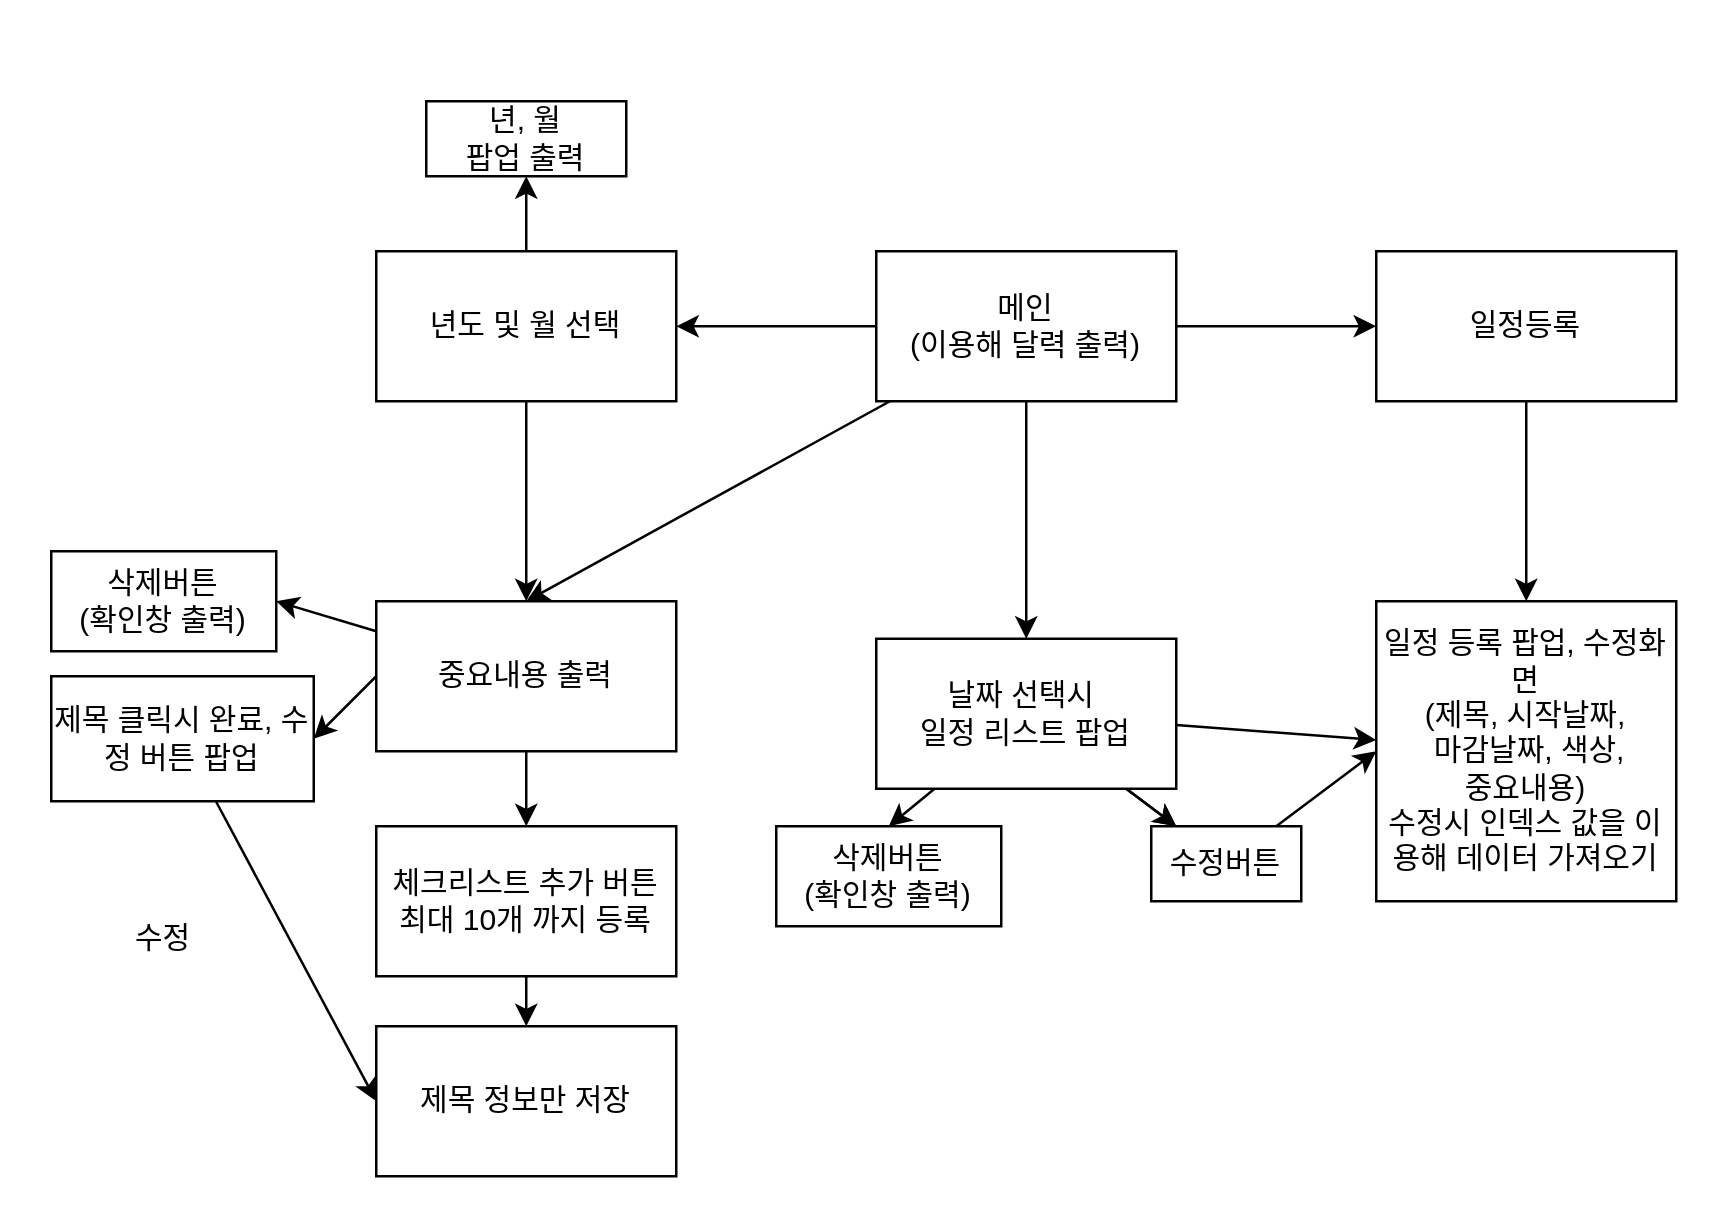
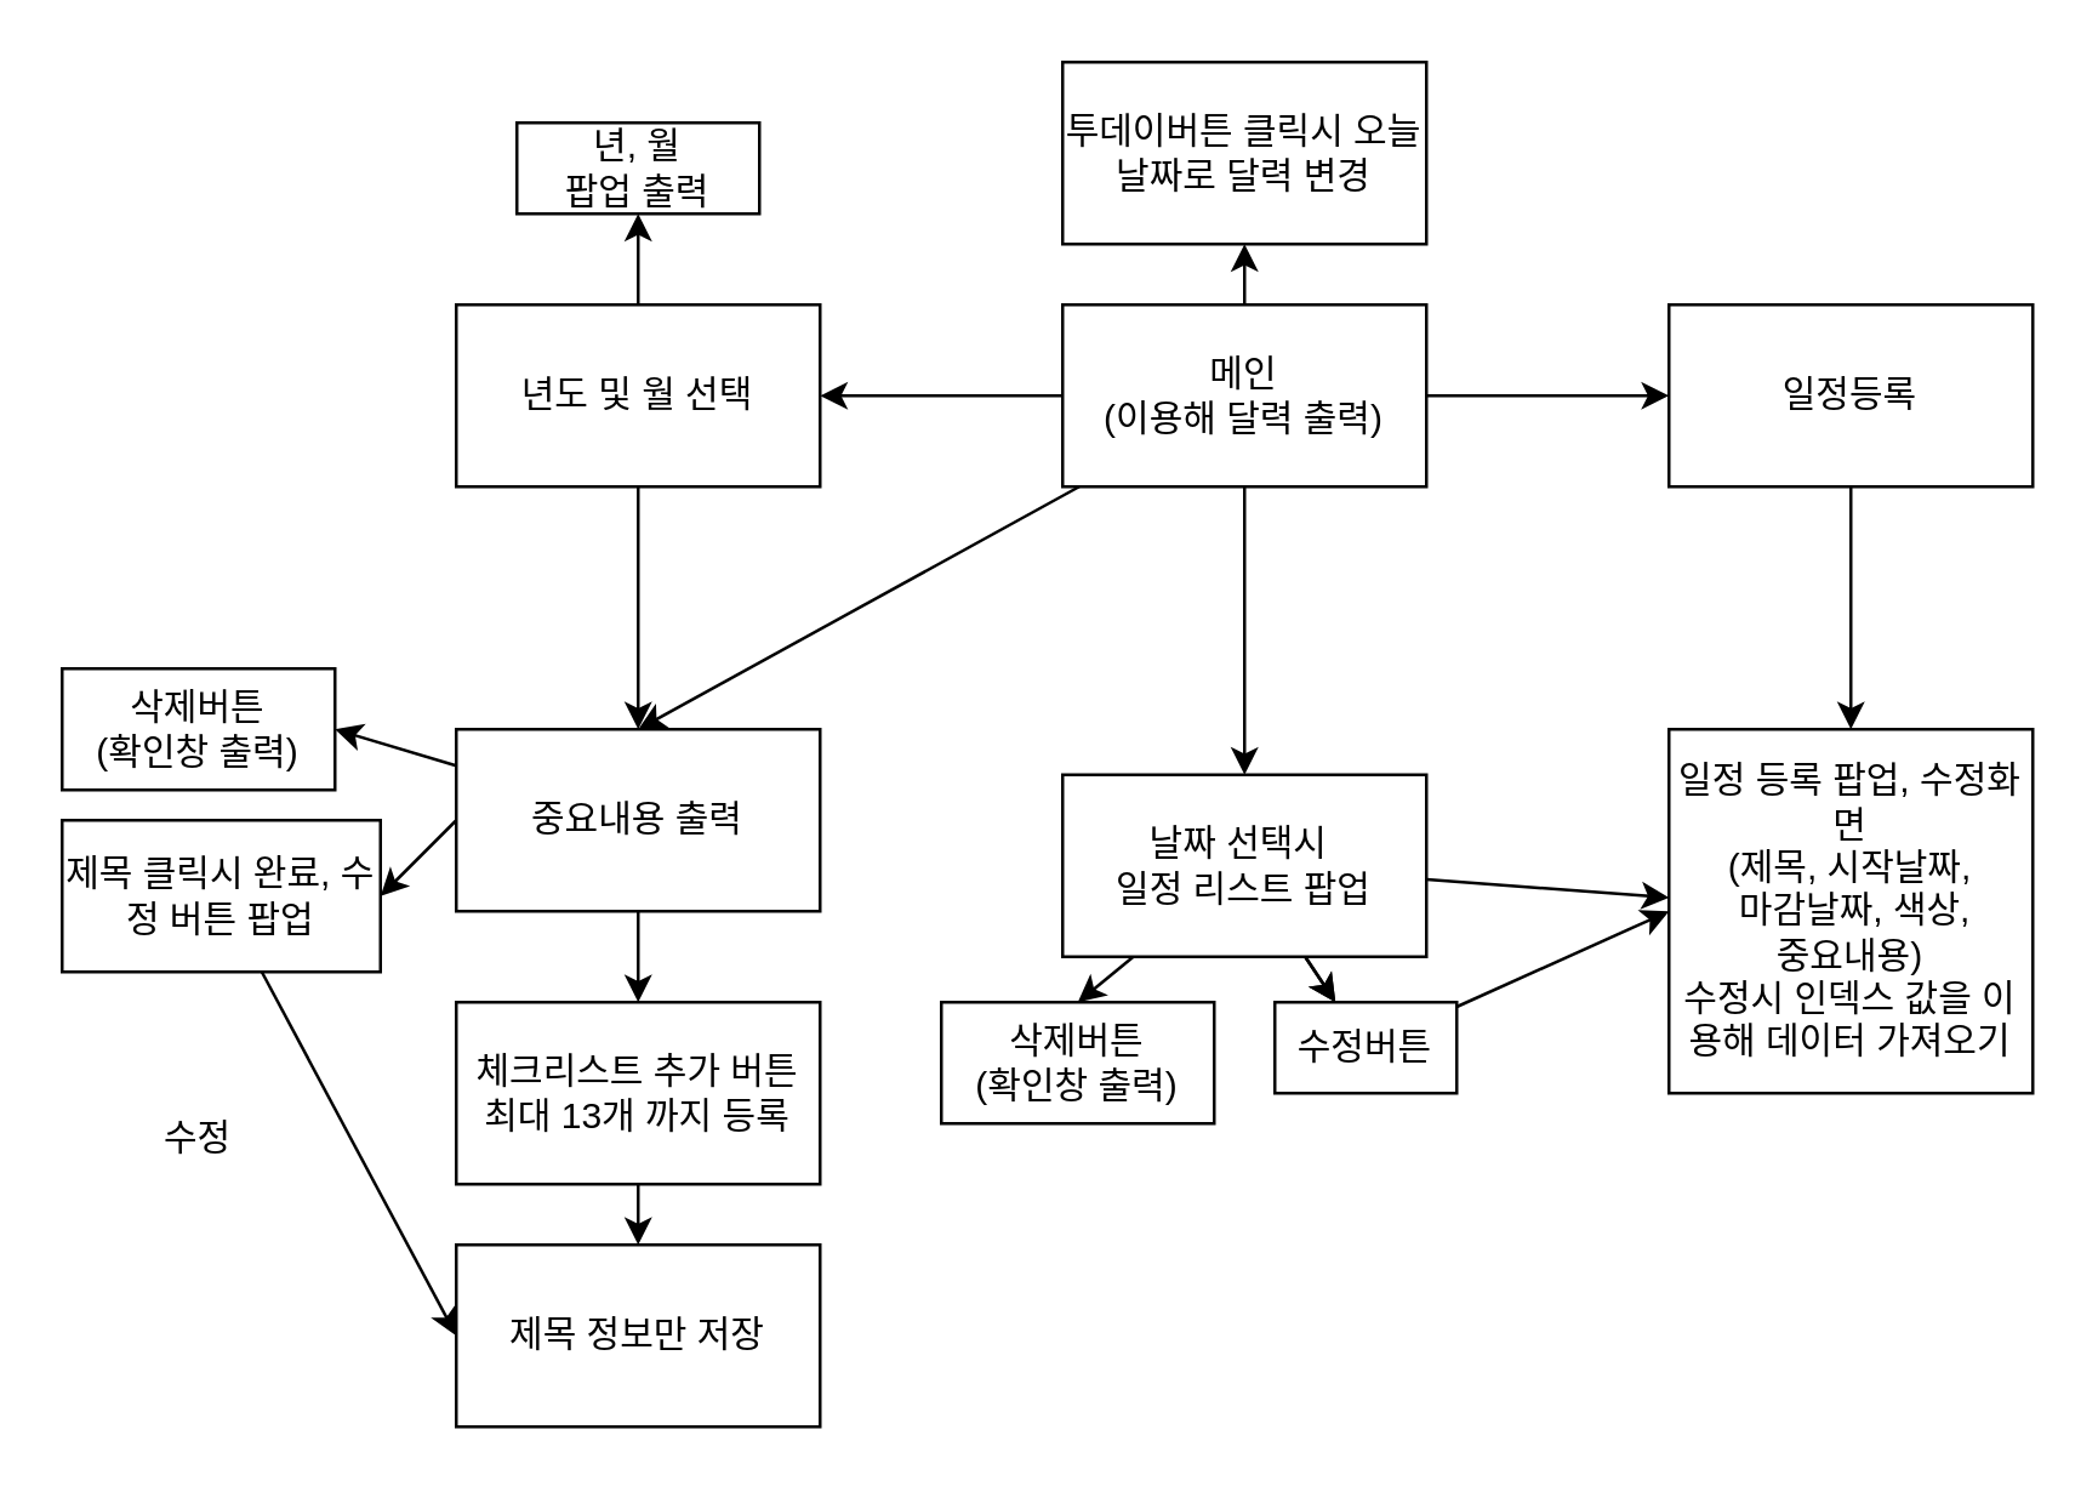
  <mxCell id="0" />
  <mxCell id="1" parent="0" />
  <mxCell id="2" value="" style="edgeStyle=none;html=1;" edge="1" parent="1" source="7" target="10"><mxGeometry relative="1" as="geometry" /></mxCell>
  <mxCell id="3" style="edgeStyle=none;html=1;entryX=0.5;entryY=0;entryDx=0;entryDy=0;" edge="1" parent="1" source="7" target="14"><mxGeometry relative="1" as="geometry"><mxPoint x="210" y="240" as="targetPoint" /></mxGeometry></mxCell>
  <mxCell id="4" value="" style="edgeStyle=none;html=1;" edge="1" parent="1" source="7" target="16"><mxGeometry relative="1" as="geometry" /></mxCell>
  <mxCell id="5" value="" style="edgeStyle=none;html=1;" edge="1" parent="1" source="7" target="22"><mxGeometry relative="1" as="geometry" /></mxCell>
+ <mxCell id="6" value="" style="edgeStyle=none;html=1;" edge="1" parent="1" source="7" target="27"><mxGeometry relative="1" as="geometry" /></mxCell>
  <mxCell id="7" value="메인&lt;br&gt;(이용해 달력 출력)" style="whiteSpace=wrap;html=1;" vertex="1" parent="1"><mxGeometry x="350" y="100" width="120" height="60" as="geometry" /></mxCell>
  <mxCell id="8" value="" style="edgeStyle=none;html=1;" edge="1" parent="1" source="10" target="14"><mxGeometry relative="1" as="geometry" /></mxCell>
  <mxCell id="9" value="" style="edgeStyle=none;html=1;" edge="1" parent="1" source="10" target="26"><mxGeometry relative="1" as="geometry" /></mxCell>
  <mxCell id="10" value="년도 및 월 선택" style="whiteSpace=wrap;html=1;" vertex="1" parent="1"><mxGeometry x="150" y="100" width="120" height="60" as="geometry" /></mxCell>
  <mxCell id="11" style="edgeStyle=none;html=1;exitX=0.5;exitY=1;exitDx=0;exitDy=0;entryX=0.5;entryY=0;entryDx=0;entryDy=0;" edge="1" parent="1" source="14" target="30"><mxGeometry relative="1" as="geometry" /></mxCell>
  <mxCell id="12" style="edgeStyle=none;html=1;entryX=1;entryY=0.5;entryDx=0;entryDy=0;" edge="1" parent="1" source="14" target="33"><mxGeometry relative="1" as="geometry" /></mxCell>
  <mxCell id="13" style="edgeStyle=none;html=1;exitX=0;exitY=0.5;exitDx=0;exitDy=0;entryX=1;entryY=0.5;entryDx=0;entryDy=0;" edge="1" parent="1" source="14" target="32"><mxGeometry relative="1" as="geometry" /></mxCell>
  <mxCell id="14" value="중요내용 출력" style="whiteSpace=wrap;html=1;" vertex="1" parent="1"><mxGeometry x="150" y="240" width="120" height="60" as="geometry" /></mxCell>
  <mxCell id="15" value="" style="edgeStyle=none;html=1;" edge="1" parent="1" source="16" target="17"><mxGeometry relative="1" as="geometry" /></mxCell>
  <mxCell id="16" value="일정등록" style="whiteSpace=wrap;html=1;" vertex="1" parent="1"><mxGeometry x="550" y="100" width="120" height="60" as="geometry" /></mxCell>
  <mxCell id="17" value="일정 등록 팝업, 수정화면&lt;br&gt;(제목, 시작날짜,&lt;br&gt;&amp;nbsp;마감날짜, 색상,&lt;br&gt;중요내용)&lt;br&gt;수정시 인덱스 값을 이용해 데이터 가져오기" style="whiteSpace=wrap;html=1;" vertex="1" parent="1"><mxGeometry x="550" y="240" width="120" height="120" as="geometry" /></mxCell>
  <mxCell id="18" value="" style="edgeStyle=none;html=1;" edge="1" parent="1" source="22" target="17"><mxGeometry relative="1" as="geometry" /></mxCell>
  <mxCell id="19" value="" style="edgeStyle=none;html=1;" edge="1" parent="1" source="22" target="24"><mxGeometry relative="1" as="geometry" /></mxCell>
  <mxCell id="20" value="" style="edgeStyle=none;html=1;" edge="1" parent="1" source="22" target="24"><mxGeometry relative="1" as="geometry" /></mxCell>
  <mxCell id="21" style="edgeStyle=none;html=1;entryX=0.5;entryY=0;entryDx=0;entryDy=0;" edge="1" parent="1" source="22" target="25"><mxGeometry relative="1" as="geometry"><mxPoint x="358" y="330" as="targetPoint" /></mxGeometry></mxCell>
  <mxCell id="22" value="날짜 선택시&amp;nbsp;&lt;br&gt;일정 리스트 팝업" style="whiteSpace=wrap;html=1;" vertex="1" parent="1"><mxGeometry x="350" y="255" width="120" height="60" as="geometry" /></mxCell>
  <mxCell id="23" style="edgeStyle=none;html=1;entryX=0;entryY=0.5;entryDx=0;entryDy=0;" edge="1" parent="1" source="24" target="17"><mxGeometry relative="1" as="geometry" /></mxCell>
- <mxCell id="24" value="수정버튼" style="whiteSpace=wrap;html=1;" vertex="1" parent="1"><mxGeometry x="460" y="330" width="60" height="30" as="geometry" /></mxCell>
+ <mxCell id="24" value="수정버튼" style="whiteSpace=wrap;html=1;" vertex="1" parent="1"><mxGeometry x="420" y="330" width="60" height="30" as="geometry" /></mxCell>
  <mxCell id="25" value="삭제버튼&lt;br&gt;(확인창 출력)" style="whiteSpace=wrap;html=1;" vertex="1" parent="1"><mxGeometry x="310" y="330" width="90" height="40" as="geometry" /></mxCell>
  <mxCell id="26" value="년, 월 &lt;br&gt;팝업 출력" style="whiteSpace=wrap;html=1;" vertex="1" parent="1"><mxGeometry x="170" y="40" width="80" height="30" as="geometry" /></mxCell>
+ <mxCell id="27" value="투데이버튼 클릭시 오늘 날짜로 달력 변경" style="whiteSpace=wrap;html=1;" vertex="1" parent="1"><mxGeometry x="350" y="20" width="120" height="60" as="geometry" /></mxCell>
  <mxCell id="28" style="edgeStyle=none;html=1;exitX=0.5;exitY=0;exitDx=0;exitDy=0;entryX=0.5;entryY=0;entryDx=0;entryDy=0;" edge="1" parent="1" source="33" target="33"><mxGeometry relative="1" as="geometry" /></mxCell>
  <mxCell id="29" value="" style="edgeStyle=none;html=1;" edge="1" parent="1" source="30" target="34"><mxGeometry relative="1" as="geometry" /></mxCell>
- <mxCell id="30" value="체크리스트 추가 버튼&lt;br&gt;최대 10개 까지 등록" style="whiteSpace=wrap;html=1;" vertex="1" parent="1"><mxGeometry x="150" y="330" width="120" height="60" as="geometry" /></mxCell>
+ <mxCell id="30" value="체크리스트 추가 버튼&lt;br&gt;최대 13개 까지 등록" style="whiteSpace=wrap;html=1;" vertex="1" parent="1"><mxGeometry x="150" y="330" width="120" height="60" as="geometry" /></mxCell>
  <mxCell id="31" style="edgeStyle=none;html=1;entryX=0;entryY=0.5;entryDx=0;entryDy=0;" edge="1" parent="1" source="32" target="34"><mxGeometry relative="1" as="geometry" /></mxCell>
  <mxCell id="32" value="제목 클릭시 완료, 수정 버튼 팝업" style="whiteSpace=wrap;html=1;" vertex="1" parent="1"><mxGeometry x="20" y="270" width="105" height="50" as="geometry" /></mxCell>
  <mxCell id="33" value="삭제버튼&lt;br&gt;(확인창 출력)" style="whiteSpace=wrap;html=1;" vertex="1" parent="1"><mxGeometry x="20" y="220" width="90" height="40" as="geometry" /></mxCell>
  <mxCell id="34" value="제목 정보만 저장" style="whiteSpace=wrap;html=1;" vertex="1" parent="1"><mxGeometry x="150" y="410" width="120" height="60" as="geometry" /></mxCell>
  <mxCell id="35" value="수정" style="text;html=1;strokeColor=none;fillColor=none;align=center;verticalAlign=middle;whiteSpace=wrap;rounded=0;" vertex="1" parent="1"><mxGeometry x="35" y="360" width="60" height="30" as="geometry" /></mxCell>
